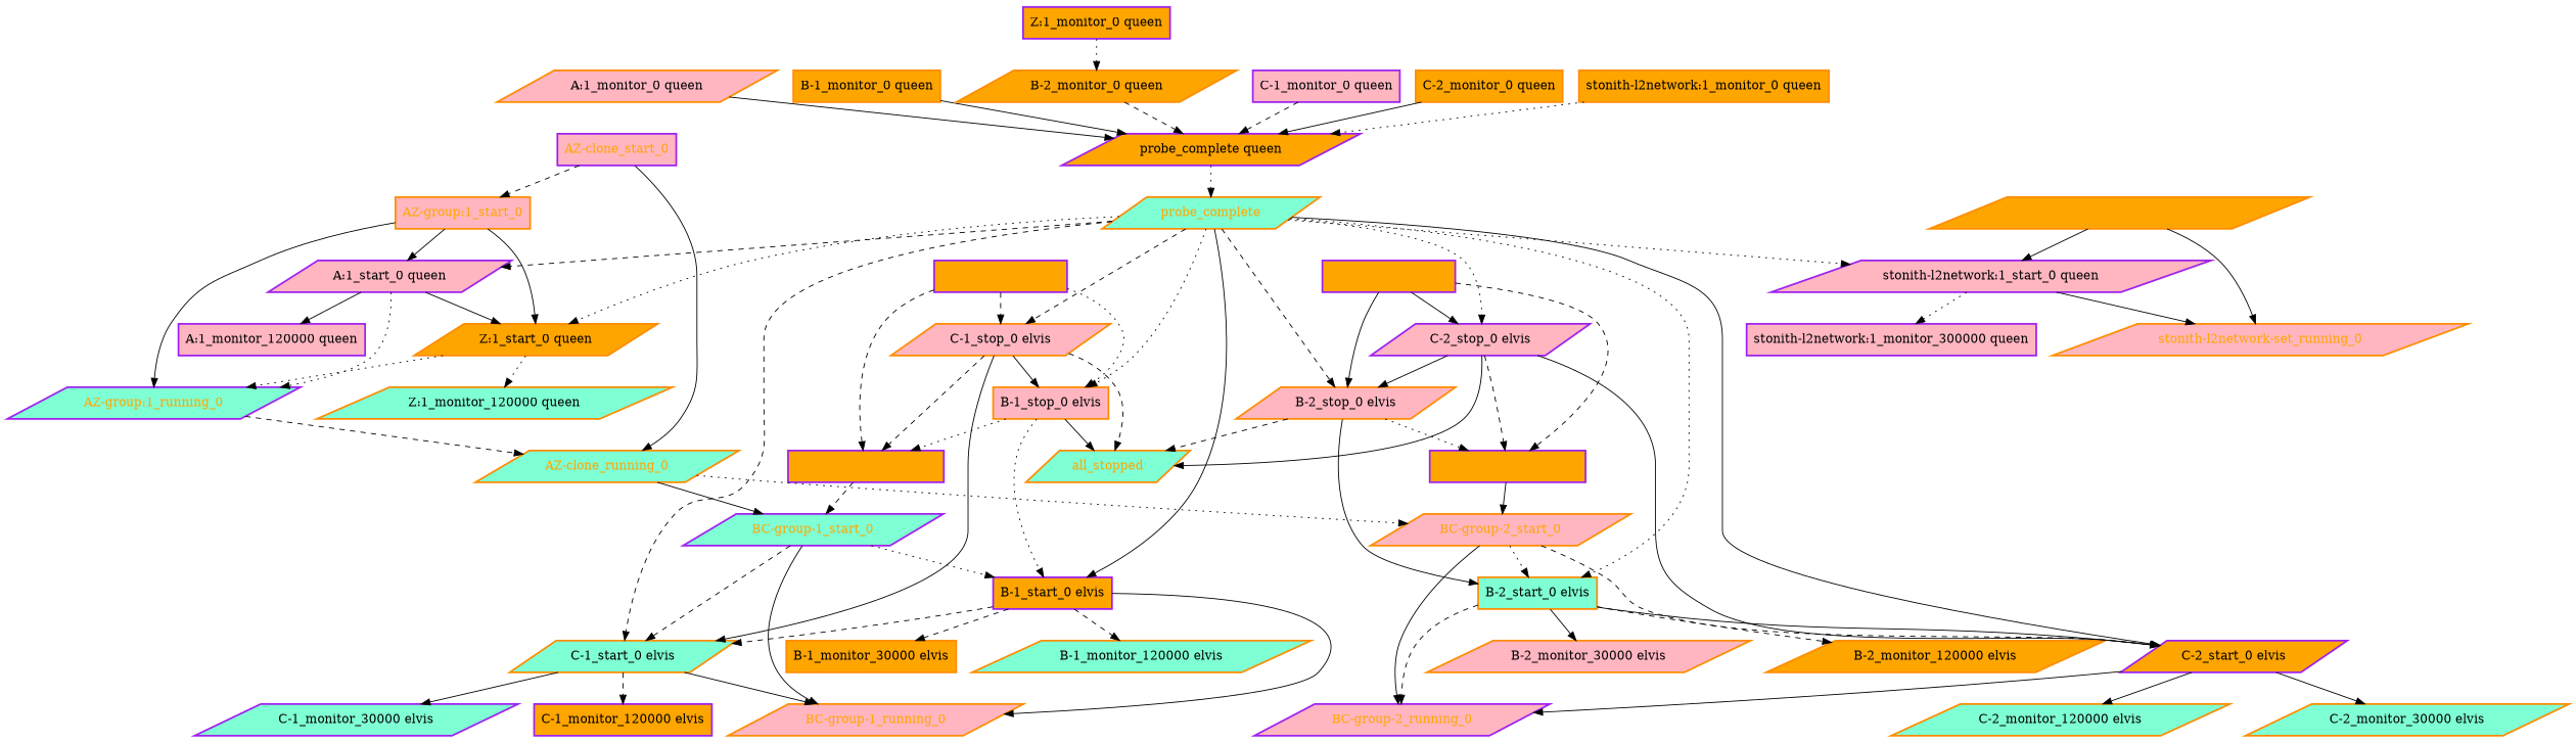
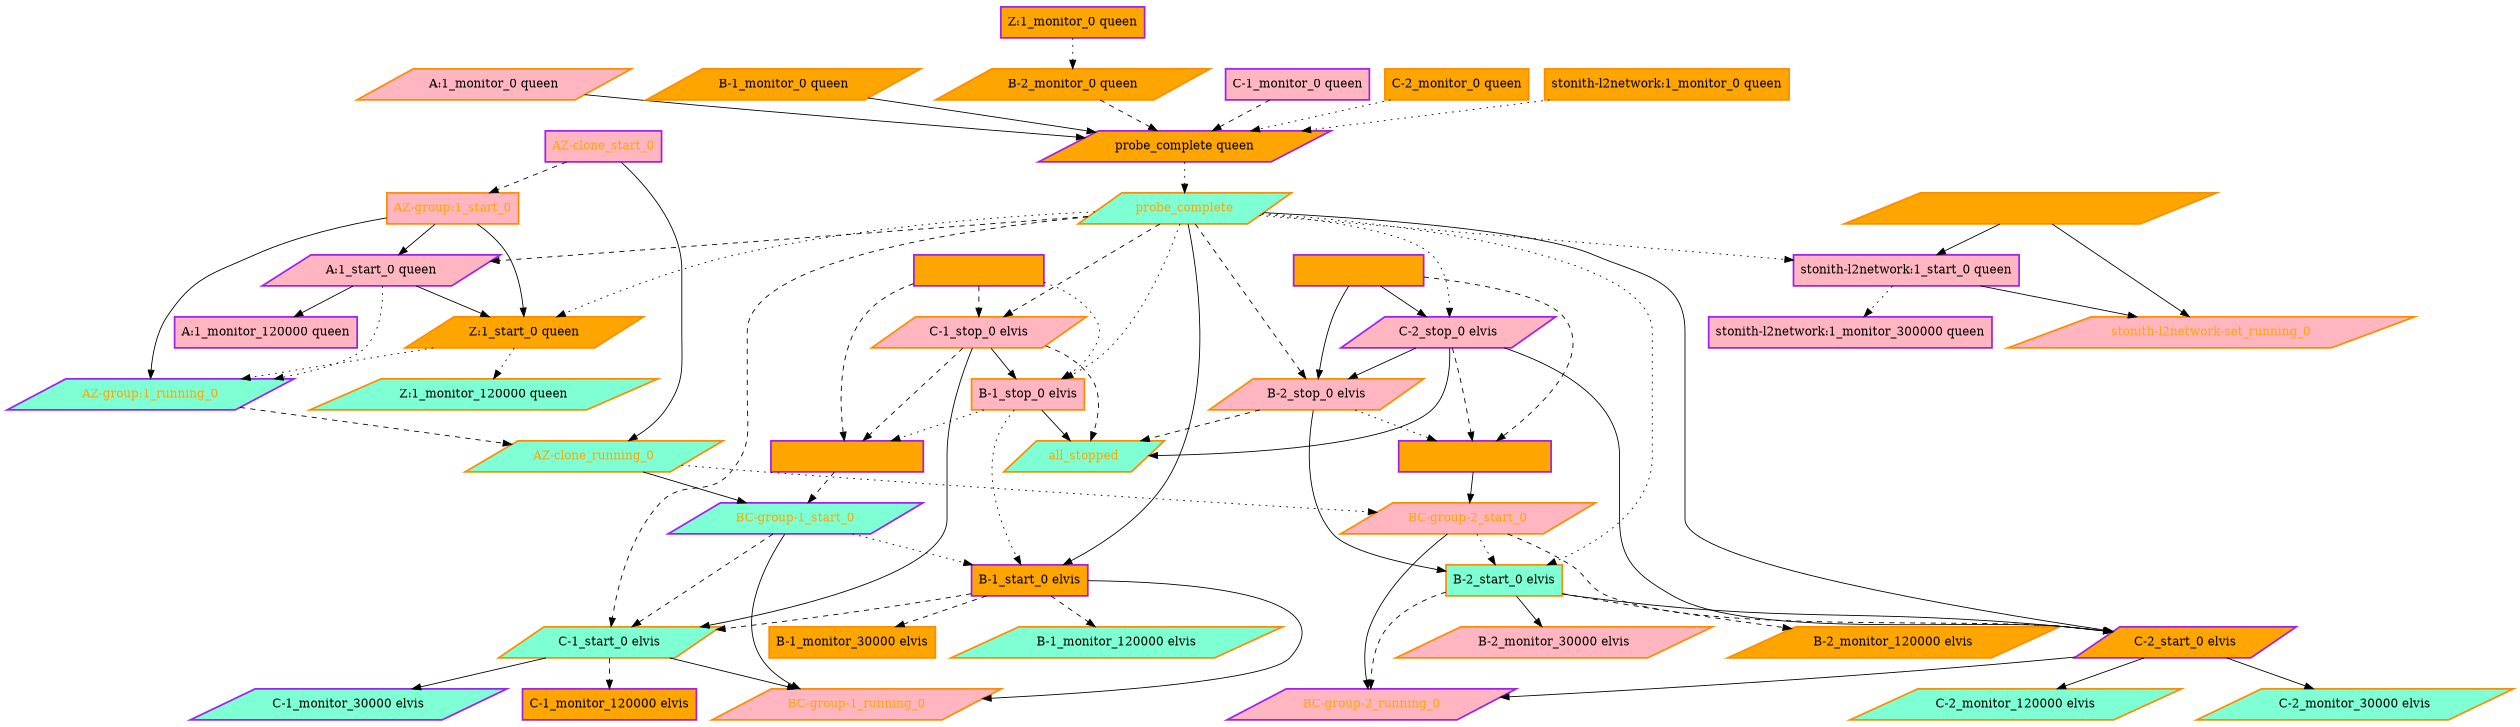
  digraph {
    node [color=darkorange fillcolor=orange fontcolor=black shape=parallelogram style="bold,filled"]
    edge [style=solid]
    "probe_complete queen" [color=purple]
    "A:1_monitor_0 queen" [fillcolor=lightpink]
    probe_complete [fillcolor=aquamarine fontcolor=orange]
    "A:1_start_0 queen" [color=purple fillcolor=lightpink]
    "Z:1_start_0 queen"
    "B-1_start_0 elvis" [color=purple shape=box]
    "C-1_start_0 elvis" [fillcolor=aquamarine]
    "B-2_start_0 elvis" [fillcolor=aquamarine shape=box]
    "C-2_start_0 elvis" [color=purple]
    "B-1_stop_0 elvis" [fillcolor=lightpink shape=box]
    "B-2_stop_0 elvis" [fillcolor=lightpink]
    "C-1_stop_0 elvis" [fillcolor=lightpink]
    "C-2_stop_0 elvis" [color=purple fillcolor=lightpink]
-   "stonith-l2network:1_start_0 queen" [color=purple fillcolor=lightpink]
+   "stonith-l2network:1_start_0 queen" [color=purple fillcolor=lightpink shape=box]
    "A:1_monitor_120000 queen" [color=purple fillcolor=lightpink shape=box]
    "AZ-group:1_running_0" [color=purple fillcolor=aquamarine fontcolor=orange]
    "AZ-clone_running_0" [fillcolor=aquamarine fontcolor=orange]
    "Z:1_monitor_120000 queen" [fillcolor=aquamarine]
    "BC-group-1_start_0" [color=purple fillcolor=aquamarine fontcolor=orange]
    "BC-group-2_start_0" [fillcolor=lightpink fontcolor=orange]
    "BC-group-1_running_0" [fillcolor=lightpink fontcolor=orange]
    "BC-group-2_running_0" [color=purple fillcolor=lightpink fontcolor=orange]
    "B-1_monitor_120000 elvis" [fillcolor=aquamarine]
    "B-1_monitor_30000 elvis" [shape=box]
    "C-1_monitor_120000 elvis" [color=purple shape=box]
    "C-1_monitor_30000 elvis" [color=purple fillcolor=aquamarine]
    "B-2_monitor_120000 elvis"
    "B-2_monitor_30000 elvis" [fillcolor=lightpink]
    "C-2_monitor_120000 elvis" [fillcolor=aquamarine]
    "C-2_monitor_30000 elvis" [fillcolor=aquamarine]
    "AZ-clone_start_0" [color=purple fillcolor=lightpink fontcolor=orange shape=box]
    "AZ-group:1_start_0" [fillcolor=lightpink fontcolor=orange shape=box]
-   "B-1_monitor_0 queen" [shape=box]
+   "B-1_monitor_0 queen"
    "BC-group-1_stopped_0" [color=purple fontcolor=orange shape=box]
    all_stopped [fillcolor=aquamarine fontcolor=orange]
    "B-2_monitor_0 queen"
    "BC-group-2_stopped_0" [color=purple fontcolor=orange shape=box]
    "BC-group-1_stop_0" [color=purple fontcolor=orange shape=box]
    "BC-group-2_stop_0" [color=purple fontcolor=orange shape=box]
    "C-1_monitor_0 queen" [color=purple fillcolor=lightpink shape=box]
    "C-2_monitor_0 queen" [shape=box]
    "Z:1_monitor_0 queen" [color=purple shape=box]
    "stonith-l2network-set_running_0" [fillcolor=lightpink fontcolor=orange]
    "stonith-l2network:1_monitor_300000 queen" [color=purple fillcolor=lightpink shape=box]
    "stonith-l2network-set_start_0" [fontcolor=orange]
    "stonith-l2network:1_monitor_0 queen" [shape=box]
    "probe_complete queen" -> probe_complete [style=dotted]
    "A:1_monitor_0 queen" -> "probe_complete queen"
    probe_complete -> "A:1_start_0 queen" [style=dashed]
    probe_complete -> "Z:1_start_0 queen" [style=dotted]
    probe_complete -> "B-1_start_0 elvis"
    probe_complete -> "C-1_start_0 elvis" [style=dashed]
    probe_complete -> "B-2_start_0 elvis" [style=dotted]
    probe_complete -> "C-2_start_0 elvis"
    probe_complete -> "B-1_stop_0 elvis" [style=dotted]
    probe_complete -> "B-2_stop_0 elvis" [style=dashed]
    probe_complete -> "C-1_stop_0 elvis" [style=dashed]
    probe_complete -> "C-2_stop_0 elvis" [style=dotted]
    probe_complete -> "stonith-l2network:1_start_0 queen" [style=dotted]
    "A:1_start_0 queen" -> "Z:1_start_0 queen"
    "A:1_start_0 queen" -> "A:1_monitor_120000 queen"
    "A:1_start_0 queen" -> "AZ-group:1_running_0" [style=dotted]
    "Z:1_start_0 queen" -> "AZ-group:1_running_0" [style=dotted]
    "Z:1_start_0 queen" -> "Z:1_monitor_120000 queen" [style=dotted]
    "B-1_start_0 elvis" -> "C-1_start_0 elvis" [style=dashed]
    "B-1_start_0 elvis" -> "BC-group-1_running_0"
    "B-1_start_0 elvis" -> "B-1_monitor_120000 elvis" [style=dashed]
    "B-1_start_0 elvis" -> "B-1_monitor_30000 elvis" [style=dashed]
    "C-1_start_0 elvis" -> "BC-group-1_running_0"
    "C-1_start_0 elvis" -> "C-1_monitor_120000 elvis" [style=dashed]
    "C-1_start_0 elvis" -> "C-1_monitor_30000 elvis"
    "B-2_start_0 elvis" -> "C-2_start_0 elvis"
    "B-2_start_0 elvis" -> "BC-group-2_running_0" [style=dashed]
    "B-2_start_0 elvis" -> "B-2_monitor_120000 elvis" [style=dashed]
    "B-2_start_0 elvis" -> "B-2_monitor_30000 elvis"
    "C-2_start_0 elvis" -> "BC-group-2_running_0"
    "C-2_start_0 elvis" -> "C-2_monitor_120000 elvis"
    "C-2_start_0 elvis" -> "C-2_monitor_30000 elvis"
    "B-1_stop_0 elvis" -> "B-1_start_0 elvis" [style=dotted]
    "B-1_stop_0 elvis" -> "BC-group-1_stopped_0" [style=dotted]
    "B-1_stop_0 elvis" -> all_stopped
    "B-2_stop_0 elvis" -> "B-2_start_0 elvis"
    "B-2_stop_0 elvis" -> all_stopped [style=dashed]
    "B-2_stop_0 elvis" -> "BC-group-2_stopped_0" [style=dotted]
    "C-1_stop_0 elvis" -> "C-1_start_0 elvis"
    "C-1_stop_0 elvis" -> "B-1_stop_0 elvis"
    "C-1_stop_0 elvis" -> "BC-group-1_stopped_0" [style=dashed]
    "C-1_stop_0 elvis" -> all_stopped [style=dashed]
    "C-2_stop_0 elvis" -> "C-2_start_0 elvis"
    "C-2_stop_0 elvis" -> "B-2_stop_0 elvis"
    "C-2_stop_0 elvis" -> all_stopped
    "C-2_stop_0 elvis" -> "BC-group-2_stopped_0" [style=dashed]
    "stonith-l2network:1_start_0 queen" -> "stonith-l2network-set_running_0"
    "stonith-l2network:1_start_0 queen" -> "stonith-l2network:1_monitor_300000 queen" [style=dotted]
    "AZ-group:1_running_0" -> "AZ-clone_running_0" [style=dashed]
    "AZ-clone_running_0" -> "BC-group-1_start_0"
    "AZ-clone_running_0" -> "BC-group-2_start_0" [style=dotted]
    "BC-group-1_start_0" -> "B-1_start_0 elvis" [style=dotted]
    "BC-group-1_start_0" -> "C-1_start_0 elvis" [style=dashed]
    "BC-group-1_start_0" -> "BC-group-1_running_0"
    "BC-group-2_start_0" -> "B-2_start_0 elvis" [style=dotted]
    "BC-group-2_start_0" -> "C-2_start_0 elvis" [style=dashed]
    "BC-group-2_start_0" -> "BC-group-2_running_0"
    "AZ-clone_start_0" -> "AZ-clone_running_0"
    "AZ-clone_start_0" -> "AZ-group:1_start_0" [style=dashed]
    "AZ-group:1_start_0" -> "A:1_start_0 queen"
    "AZ-group:1_start_0" -> "Z:1_start_0 queen"
    "AZ-group:1_start_0" -> "AZ-group:1_running_0"
    "B-1_monitor_0 queen" -> "probe_complete queen"
    "BC-group-1_stopped_0" -> "BC-group-1_start_0" [style=dashed]
    "B-2_monitor_0 queen" -> "probe_complete queen" [style=dashed]
    "BC-group-2_stopped_0" -> "BC-group-2_start_0"
    "BC-group-1_stop_0" -> "B-1_stop_0 elvis" [style=dotted]
    "BC-group-1_stop_0" -> "C-1_stop_0 elvis" [style=dashed]
    "BC-group-1_stop_0" -> "BC-group-1_stopped_0" [style=dashed]
    "BC-group-2_stop_0" -> "B-2_stop_0 elvis"
    "BC-group-2_stop_0" -> "C-2_stop_0 elvis"
    "BC-group-2_stop_0" -> "BC-group-2_stopped_0" [style=dashed]
    "C-1_monitor_0 queen" -> "probe_complete queen" [style=dashed]
-   "C-2_monitor_0 queen" -> "probe_complete queen"
+   "C-2_monitor_0 queen" -> "probe_complete queen" [style=dotted]
    "Z:1_monitor_0 queen" -> "B-2_monitor_0 queen" [style=dotted]
    "stonith-l2network-set_start_0" -> "stonith-l2network:1_start_0 queen"
    "stonith-l2network-set_start_0" -> "stonith-l2network-set_running_0"
    "stonith-l2network:1_monitor_0 queen" -> "probe_complete queen" [style=dotted]
  }
